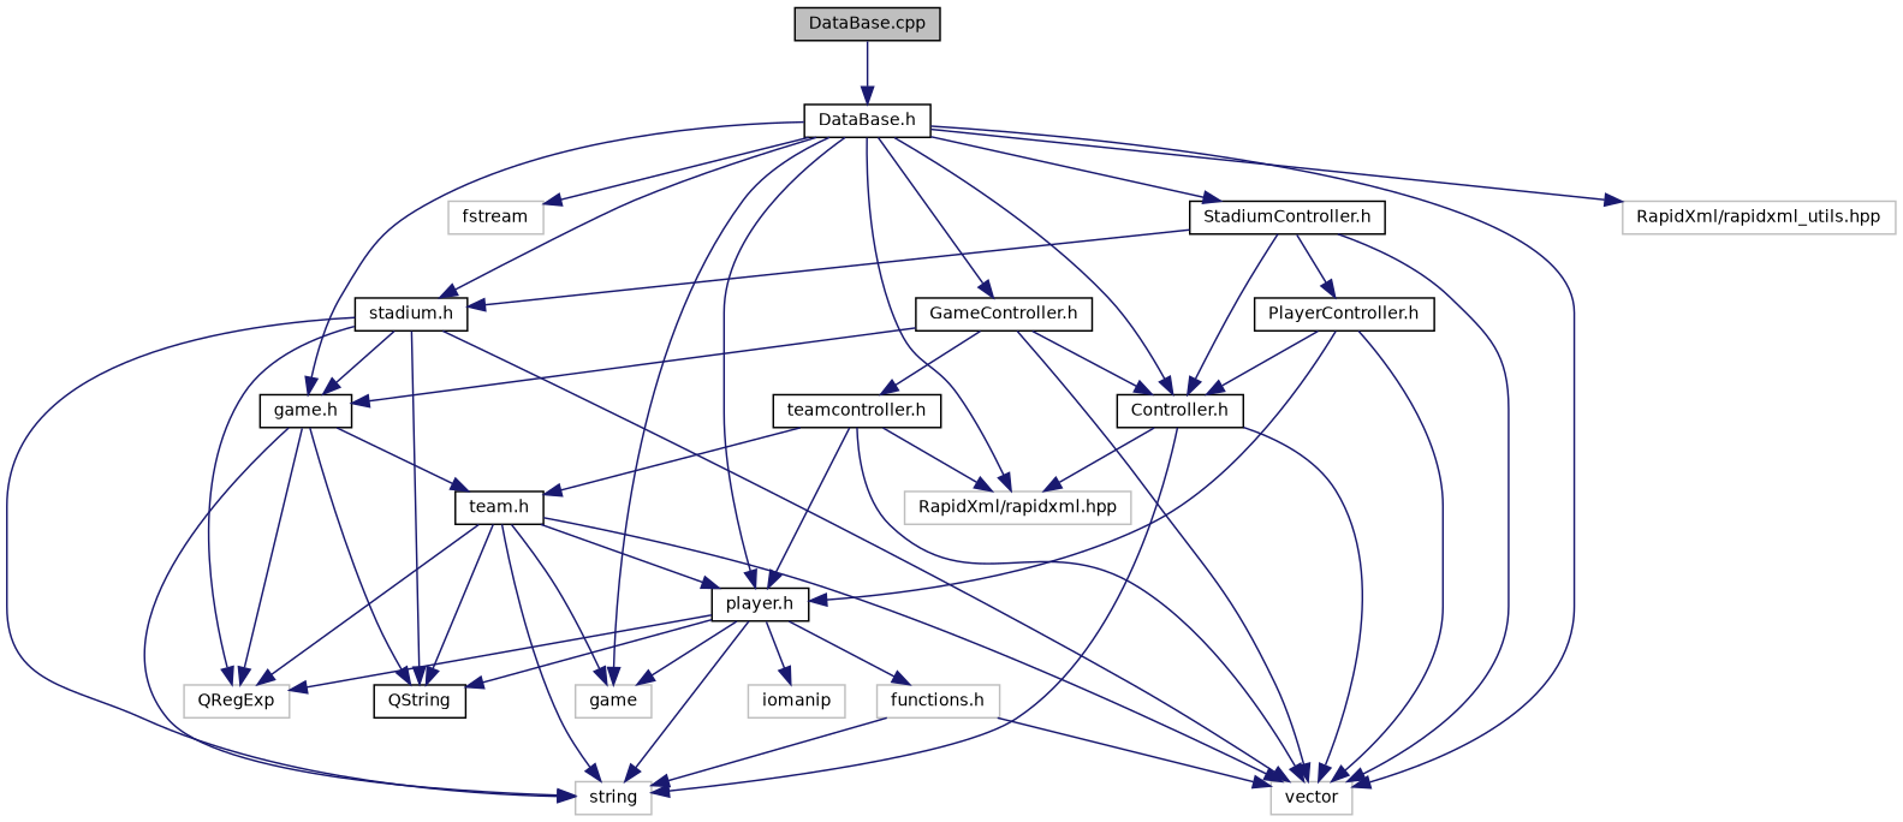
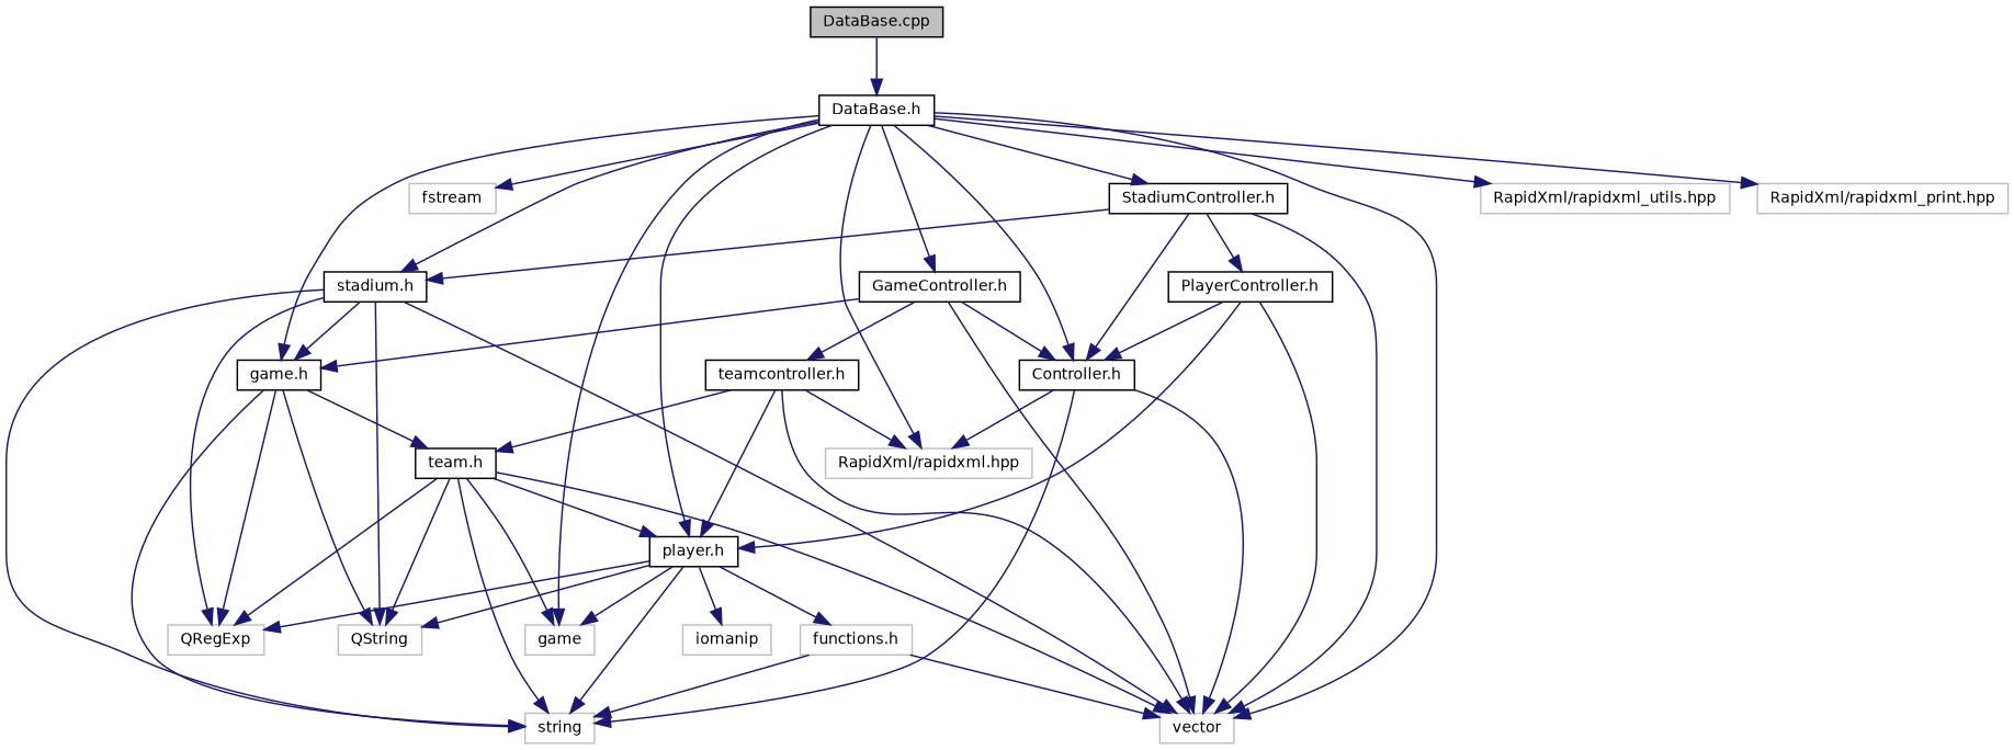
  digraph {
    node [color=black fillcolor=white fontname=Helvetica fontsize=10 shape=record style=filled]
    edge [color=midnightblue fontname=Helvetica fontsize=10 labelfontname=Helvetica labelfontsize=10 style=solid]
    n1 [fillcolor=grey75 fontcolor=black height=0.2 label="DataBase.cpp" width=0.4]
    n2 [height=0.2 label="DataBase.h" width=0.4]
    n3 [color=grey75 height=0.2 label=vector width=0.4]
    n4 [color=grey75 height=0.2 label=fstream width=0.4]
    n5 [color=grey75 height=0.2 label=game width=0.4]
    n6 [height=0.2 label="player.h" width=0.4]
    n7 [height=0.2 label="game.h" width=0.4]
    n8 [height=0.2 label="stadium.h" width=0.4]
    n9 [height=0.2 label="Controller.h" width=0.4]
    n10 [color=grey75 height=0.2 label="RapidXml/rapidxml.hpp" width=0.4]
    n11 [height=0.2 label="GameController.h" width=0.4]
    n12 [height=0.2 label="StadiumController.h" width=0.4]
    n13 [color=grey75 height=0.2 label="RapidXml/rapidxml_utils.hpp" width=0.4]
+   n14 [color=grey75 height=0.2 label="RapidXml/rapidxml_print.hpp" width=0.4]
    n15 [color=grey75 height=0.2 label=iomanip width=0.4]
    n16 [color=grey75 height=0.2 label=string width=0.4]
    n17 [color=grey75 height=0.2 label=QRegExp width=0.4]
-   n18 [height=0.2 label=QString width=0.4]
+   n18 [color=grey75 height=0.2 label=QString width=0.4]
    n19 [color=grey75 height=0.2 label="functions.h" width=0.4]
    n20 [height=0.2 label="team.h" width=0.4]
    n21 [height=0.2 label="PlayerController.h" width=0.4]
    n22 [height=0.2 label="teamcontroller.h" width=0.4]
    n1 -> n2
    n2 -> n3
    n2 -> n4
    n2 -> n5
    n2 -> n6
    n2 -> n7
    n2 -> n8
    n2 -> n9
    n2 -> n10
    n2 -> n11
    n2 -> n12
    n2 -> n13
+   n2 -> n14
    n6 -> n5
    n6 -> n15
    n6 -> n16
    n6 -> n17
    n6 -> n18
    n6 -> n19
    n7 -> n16
    n7 -> n17
    n7 -> n18
    n7 -> n20
    n8 -> n3
    n8 -> n7
    n8 -> n16
    n8 -> n17
    n8 -> n18
    n9 -> n3
    n9 -> n10
    n9 -> n16
    n11 -> n3
    n11 -> n7
    n11 -> n9
    n11 -> n22
    n12 -> n3
    n12 -> n8
    n12 -> n9
    n12 -> n21
    n19 -> n3
    n19 -> n16
    n20 -> n3
    n20 -> n5
    n20 -> n6
    n20 -> n16
    n20 -> n17
    n20 -> n18
    n21 -> n3
    n21 -> n6
    n21 -> n9
    n22 -> n3
    n22 -> n6
    n22 -> n10
    n22 -> n20
  }
